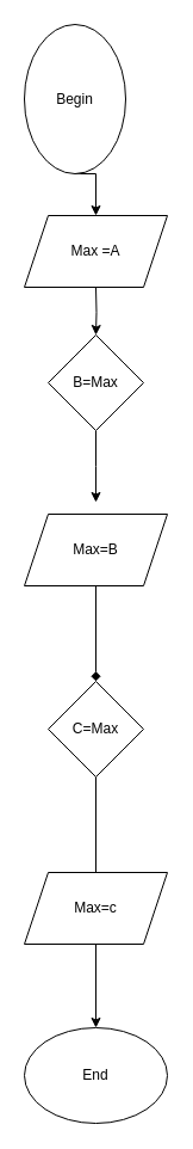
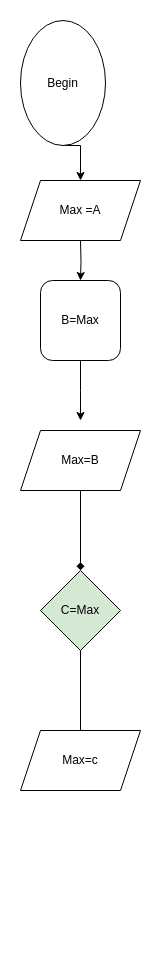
  <mxCell id="0" />
  <mxCell id="1" parent="0" />
  <mxCell id="2" style="edgeStyle=orthogonalEdgeStyle;rounded=0;orthogonalLoop=1;jettySize=auto;html=1;exitX=0.5;exitY=1;exitDx=0;exitDy=0;entryX=0.5;entryY=0;entryDx=0;entryDy=0;" edge="1" parent="1" source="3"><mxGeometry relative="1" as="geometry"><mxPoint x="80" y="180" as="targetPoint" /></mxGeometry></mxCell>
  <mxCell id="3" value="Begin&lt;br&gt;" style="ellipse;whiteSpace=wrap;html=1;" vertex="1" parent="1"><mxGeometry x="20" y="20" width="85" height="125" as="geometry" /></mxCell>
  <mxCell id="4" style="edgeStyle=orthogonalEdgeStyle;rounded=0;orthogonalLoop=1;jettySize=auto;html=1;exitX=0.5;exitY=1;exitDx=0;exitDy=0;entryX=0.5;entryY=0;entryDx=0;entryDy=0;" edge="1" parent="1" target="6"><mxGeometry relative="1" as="geometry"><mxPoint x="80" y="240" as="sourcePoint" /></mxGeometry></mxCell>
  <mxCell id="5" style="edgeStyle=orthogonalEdgeStyle;rounded=0;orthogonalLoop=1;jettySize=auto;html=1;exitX=0.5;exitY=1;exitDx=0;exitDy=0;entryX=0.5;entryY=0;entryDx=0;entryDy=0;" edge="1" parent="1" source="6"><mxGeometry relative="1" as="geometry"><mxPoint x="80" y="420" as="targetPoint" /></mxGeometry></mxCell>
- <mxCell id="6" value="B=Max" style="rhombus;whiteSpace=wrap;html=1;" vertex="1" parent="1"><mxGeometry x="40" y="280" width="80" height="80" as="geometry" /></mxCell>
- <mxCell id="7" value="End" style="ellipse;whiteSpace=wrap;html=1;" vertex="1" parent="1"><mxGeometry x="20" y="860" width="120" height="80" as="geometry" /></mxCell>
+ <mxCell id="6" value="B=Max" style="whiteSpace=wrap;html=1;rounded=1;" vertex="1" parent="1"><mxGeometry x="40" y="280" width="80" height="80" as="geometry" /></mxCell>
  <mxCell id="8" value="Max =A" style="shape=parallelogram;perimeter=parallelogramPerimeter;whiteSpace=wrap;html=1;fixedSize=1;" vertex="1" parent="1"><mxGeometry x="20" y="180" width="120" height="60" as="geometry" /></mxCell>
  <mxCell id="9" style="edgeStyle=orthogonalEdgeStyle;rounded=0;orthogonalLoop=1;jettySize=auto;html=1;exitX=0.5;exitY=1;exitDx=0;exitDy=0;entryX=0.5;entryY=0;entryDx=0;entryDy=0;endArrow=diamond;" edge="1" parent="1" source="10" target="12"><mxGeometry relative="1" as="geometry" /></mxCell>
  <mxCell id="10" value="Max=B" style="shape=parallelogram;perimeter=parallelogramPerimeter;whiteSpace=wrap;html=1;fixedSize=1;" vertex="1" parent="1"><mxGeometry x="20" y="430" width="120" height="60" as="geometry" /></mxCell>
  <mxCell id="11" style="edgeStyle=orthogonalEdgeStyle;rounded=0;orthogonalLoop=1;jettySize=auto;html=1;exitX=0.5;exitY=1;exitDx=0;exitDy=0;endArrow=none;" edge="1" parent="1" source="12" target="14"><mxGeometry relative="1" as="geometry" /></mxCell>
- <mxCell id="12" value="C=Max" style="rhombus;whiteSpace=wrap;html=1;" vertex="1" parent="1"><mxGeometry x="40" y="570" width="80" height="80" as="geometry" /></mxCell>
- <mxCell id="13" style="edgeStyle=orthogonalEdgeStyle;rounded=0;orthogonalLoop=1;jettySize=auto;html=1;entryX=0.5;entryY=0;entryDx=0;entryDy=0;" edge="1" parent="1" source="14" target="7"><mxGeometry relative="1" as="geometry" /></mxCell>
+ <mxCell id="12" value="C=Max" style="rhombus;whiteSpace=wrap;html=1;fillColor=#d5e8d4;" vertex="1" parent="1"><mxGeometry x="40" y="570" width="80" height="80" as="geometry" /></mxCell>
  <mxCell id="14" value="Max=c" style="shape=parallelogram;perimeter=parallelogramPerimeter;whiteSpace=wrap;html=1;fixedSize=1;" vertex="1" parent="1"><mxGeometry x="20" y="730" width="120" height="60" as="geometry" /></mxCell>
